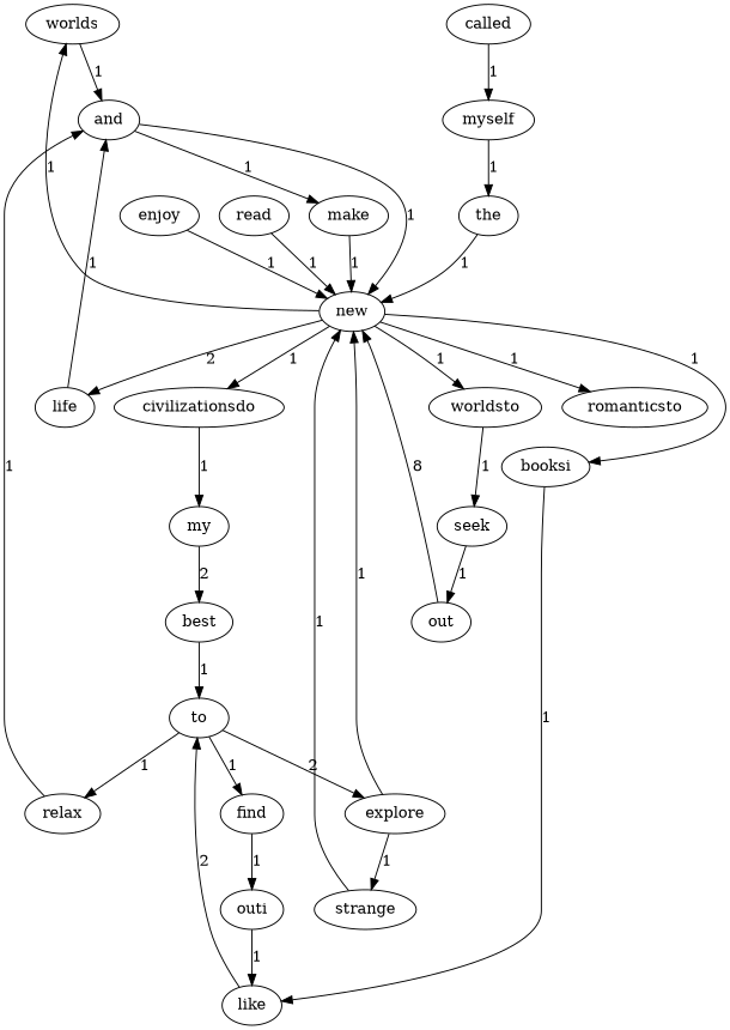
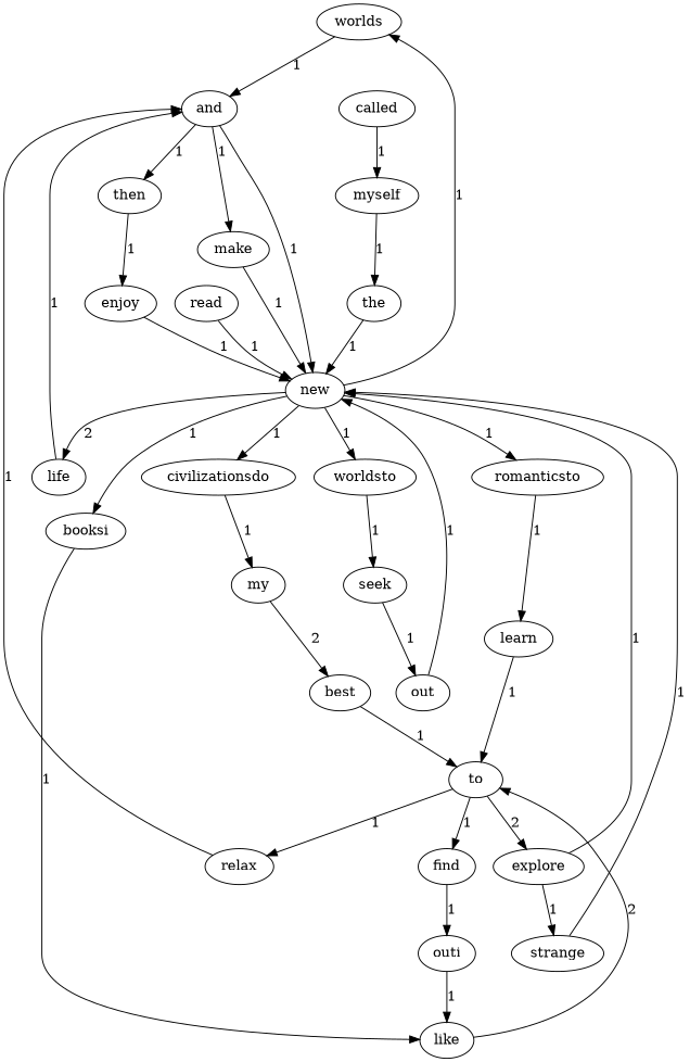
  digraph {
    worlds
    and
    new
+   then
    make
    life
    civilizationsdo
    booksi
    worldsto
    romanticsto
    enjoy
    called
    myself
    the
    my
    like
    seek
+   learn
    best
    to
    find
    explore
    relax
    outi
    read
    strange
    out
    worlds -> and [label=1]
    and -> new [label=1]
+   and -> then [label=1]
    and -> make [label=1]
    new -> worlds [label=1]
    new -> life [label=2]
    new -> civilizationsdo [label=1]
    new -> booksi [label=1]
    new -> worldsto [label=1]
    new -> romanticsto [label=1]
+   then -> enjoy [label=1]
    make -> new [label=1]
    life -> and [label=1]
    civilizationsdo -> my [label=1]
    booksi -> like [label=1]
    worldsto -> seek [label=1]
+   romanticsto -> learn [label=1]
    enjoy -> new [label=1]
    called -> myself [label=1]
    myself -> the [label=1]
    the -> new [label=1]
    my -> best [label=2]
    like -> to [label=2]
    seek -> out [label=1]
+   learn -> to [label=1]
    best -> to [label=1]
    to -> find [label=1]
    to -> explore [label=2]
    to -> relax [label=1]
    find -> outi [label=1]
    explore -> new [label=1]
    explore -> strange [label=1]
    relax -> and [label=1]
    outi -> like [label=1]
    read -> new [label=1]
    strange -> new [label=1]
-   out -> new [label=8]
+   out -> new [label=1]
  }
